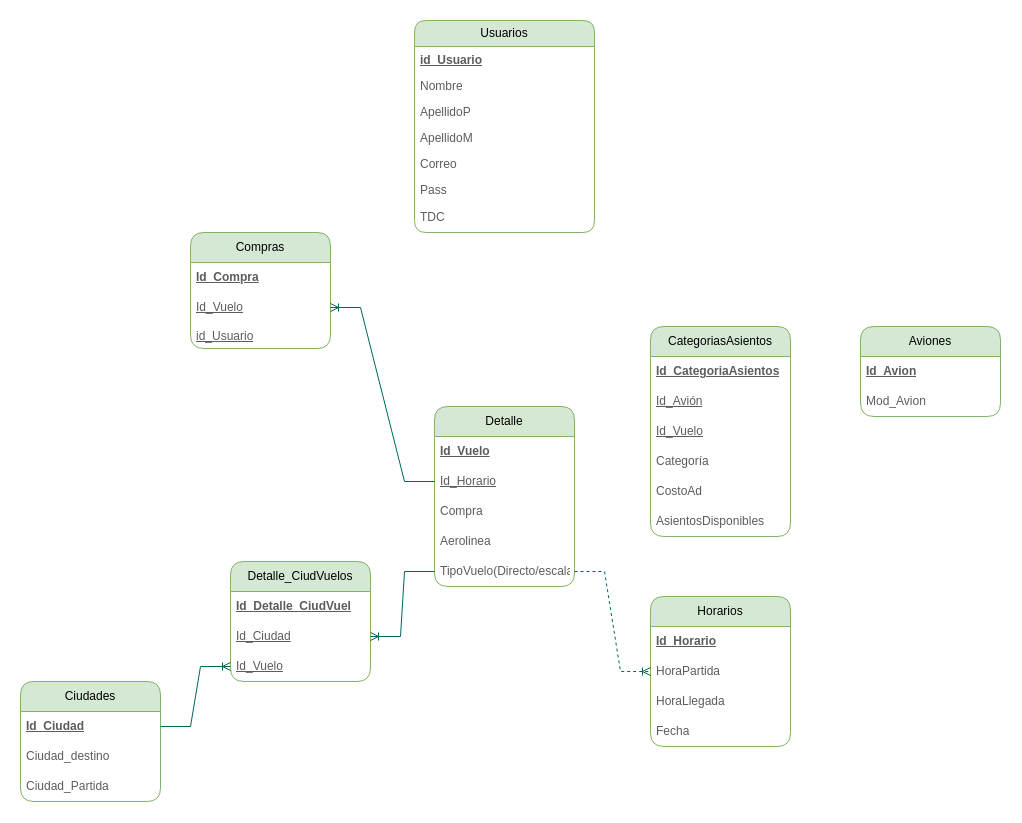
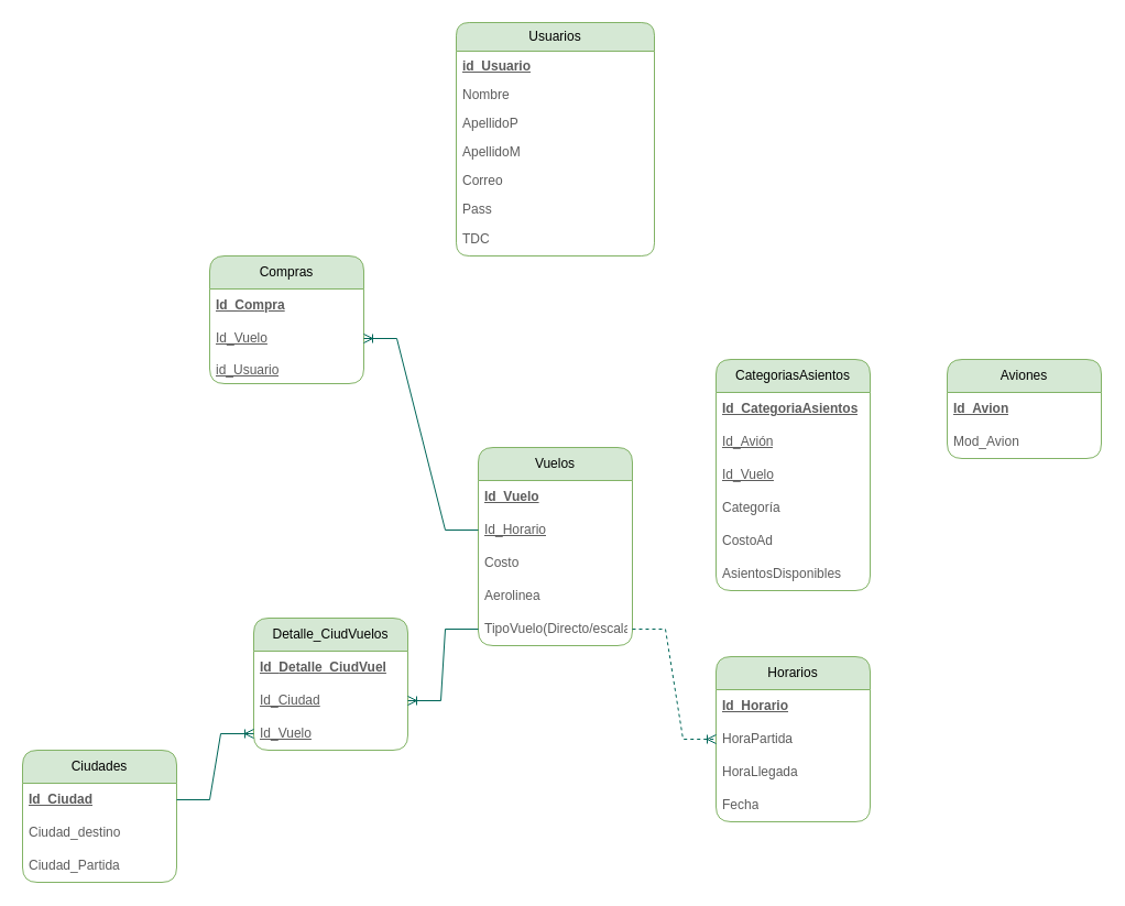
  <mxCell id="0" />
  <mxCell id="1" parent="0" />
  <mxCell id="2" value="Usuarios" style="swimlane;fontStyle=0;childLayout=stackLayout;horizontal=1;startSize=26;fillColor=#d5e8d4;horizontalStack=0;resizeParent=1;resizeParentMax=0;resizeLast=0;collapsible=1;marginBottom=0;whiteSpace=wrap;html=1;rounded=1;labelBackgroundColor=none;strokeColor=#82b366;swimlaneFillColor=none;" parent="1" vertex="1"><mxGeometry x="414" y="20" width="180" height="212" as="geometry" /></mxCell>
  <mxCell id="3" value="id_Usuario" style="text;strokeColor=none;fillColor=none;align=left;verticalAlign=top;spacingLeft=4;spacingRight=4;overflow=hidden;rotatable=0;points=[[0,0.5],[1,0.5]];portConstraint=eastwest;whiteSpace=wrap;html=1;rounded=1;labelBackgroundColor=none;fontColor=#5C5C5C;fontStyle=5" parent="2" vertex="1"><mxGeometry y="26" width="180" height="26" as="geometry" /></mxCell>
  <mxCell id="4" value="Nombre" style="text;strokeColor=none;fillColor=none;align=left;verticalAlign=top;spacingLeft=4;spacingRight=4;overflow=hidden;rotatable=0;points=[[0,0.5],[1,0.5]];portConstraint=eastwest;whiteSpace=wrap;html=1;rounded=1;labelBackgroundColor=none;fontColor=#5C5C5C;" parent="2" vertex="1"><mxGeometry y="52" width="180" height="26" as="geometry" /></mxCell>
  <mxCell id="5" value="ApellidoP" style="text;strokeColor=none;fillColor=none;align=left;verticalAlign=top;spacingLeft=4;spacingRight=4;overflow=hidden;rotatable=0;points=[[0,0.5],[1,0.5]];portConstraint=eastwest;whiteSpace=wrap;html=1;rounded=1;labelBackgroundColor=none;fontColor=#5C5C5C;" parent="2" vertex="1"><mxGeometry y="78" width="180" height="26" as="geometry" /></mxCell>
  <mxCell id="6" value="ApellidoM" style="text;strokeColor=none;fillColor=none;align=left;verticalAlign=top;spacingLeft=4;spacingRight=4;overflow=hidden;rotatable=0;points=[[0,0.5],[1,0.5]];portConstraint=eastwest;whiteSpace=wrap;html=1;rounded=1;labelBackgroundColor=none;fontColor=#5C5C5C;" parent="2" vertex="1"><mxGeometry y="104" width="180" height="26" as="geometry" /></mxCell>
  <mxCell id="7" value="Correo" style="text;strokeColor=none;fillColor=none;align=left;verticalAlign=top;spacingLeft=4;spacingRight=4;overflow=hidden;rotatable=0;points=[[0,0.5],[1,0.5]];portConstraint=eastwest;whiteSpace=wrap;html=1;rounded=1;labelBackgroundColor=none;fontColor=#5C5C5C;" parent="2" vertex="1"><mxGeometry y="130" width="180" height="26" as="geometry" /></mxCell>
  <mxCell id="8" value="Pass" style="text;strokeColor=none;fillColor=none;align=left;verticalAlign=top;spacingLeft=4;spacingRight=4;overflow=hidden;rotatable=0;points=[[0,0.5],[1,0.5]];portConstraint=eastwest;whiteSpace=wrap;html=1;rounded=1;labelBackgroundColor=none;fontColor=#5C5C5C;" parent="2" vertex="1"><mxGeometry y="156" width="180" height="26" as="geometry" /></mxCell>
  <mxCell id="9" value="TDC" style="text;strokeColor=none;fillColor=none;align=left;verticalAlign=middle;spacingLeft=4;spacingRight=4;overflow=hidden;points=[[0,0.5],[1,0.5]];portConstraint=eastwest;rotatable=0;whiteSpace=wrap;html=1;labelBackgroundColor=none;fontColor=#5C5C5C;rounded=1;" parent="2" vertex="1"><mxGeometry y="182" width="180" height="30" as="geometry" /></mxCell>
- <mxCell id="10" value="Detalle" style="swimlane;fontStyle=0;childLayout=stackLayout;horizontal=1;startSize=30;horizontalStack=0;resizeParent=1;resizeParentMax=0;resizeLast=0;collapsible=1;marginBottom=0;whiteSpace=wrap;html=1;labelBackgroundColor=none;fillColor=#d5e8d4;strokeColor=#82b366;rounded=1;swimlaneFillColor=none;" parent="1" vertex="1"><mxGeometry x="434" y="406" width="140" height="180" as="geometry" /></mxCell>
+ <mxCell id="10" value="Vuelos" style="swimlane;fontStyle=0;childLayout=stackLayout;horizontal=1;startSize=30;horizontalStack=0;resizeParent=1;resizeParentMax=0;resizeLast=0;collapsible=1;marginBottom=0;whiteSpace=wrap;html=1;labelBackgroundColor=none;fillColor=#d5e8d4;strokeColor=#82b366;rounded=1;swimlaneFillColor=none;" parent="1" vertex="1"><mxGeometry x="434" y="406" width="140" height="180" as="geometry" /></mxCell>
  <mxCell id="11" value="&lt;b&gt;&lt;u&gt;Id_Vuelo&lt;/u&gt;&lt;/b&gt;" style="text;strokeColor=none;fillColor=none;align=left;verticalAlign=middle;spacingLeft=4;spacingRight=4;overflow=hidden;points=[[0,0.5],[1,0.5]];portConstraint=eastwest;rotatable=0;whiteSpace=wrap;html=1;labelBackgroundColor=none;fontColor=#5C5C5C;rounded=1;" parent="10" vertex="1"><mxGeometry y="30" width="140" height="30" as="geometry" /></mxCell>
  <mxCell id="12" value="Id_Horario" style="text;strokeColor=none;fillColor=none;align=left;verticalAlign=middle;spacingLeft=4;spacingRight=4;overflow=hidden;points=[[0,0.5],[1,0.5]];portConstraint=eastwest;rotatable=0;whiteSpace=wrap;html=1;labelBackgroundColor=none;fontColor=#5C5C5C;rounded=1;fontStyle=4" parent="10" vertex="1"><mxGeometry y="60" width="140" height="30" as="geometry" /></mxCell>
- <mxCell id="13" value="Compra" style="text;strokeColor=none;fillColor=none;align=left;verticalAlign=middle;spacingLeft=4;spacingRight=4;overflow=hidden;points=[[0,0.5],[1,0.5]];portConstraint=eastwest;rotatable=0;whiteSpace=wrap;html=1;labelBackgroundColor=none;fontColor=#5C5C5C;rounded=1;" parent="10" vertex="1"><mxGeometry y="90" width="140" height="30" as="geometry" /></mxCell>
+ <mxCell id="13" value="Costo" style="text;strokeColor=none;fillColor=none;align=left;verticalAlign=middle;spacingLeft=4;spacingRight=4;overflow=hidden;points=[[0,0.5],[1,0.5]];portConstraint=eastwest;rotatable=0;whiteSpace=wrap;html=1;labelBackgroundColor=none;fontColor=#5C5C5C;rounded=1;" parent="10" vertex="1"><mxGeometry y="90" width="140" height="30" as="geometry" /></mxCell>
  <mxCell id="14" value="Aerolinea" style="text;strokeColor=none;fillColor=none;align=left;verticalAlign=middle;spacingLeft=4;spacingRight=4;overflow=hidden;points=[[0,0.5],[1,0.5]];portConstraint=eastwest;rotatable=0;whiteSpace=wrap;html=1;labelBackgroundColor=none;fontColor=#5C5C5C;rounded=1;" parent="10" vertex="1"><mxGeometry y="120" width="140" height="30" as="geometry" /></mxCell>
  <mxCell id="15" value="TipoVuelo(Directo/escalas)" style="text;strokeColor=none;fillColor=none;align=left;verticalAlign=middle;spacingLeft=4;spacingRight=4;overflow=hidden;points=[[0,0.5],[1,0.5]];portConstraint=eastwest;rotatable=0;whiteSpace=wrap;html=1;labelBackgroundColor=none;fontColor=#5C5C5C;rounded=1;" parent="10" vertex="1"><mxGeometry y="150" width="140" height="30" as="geometry" /></mxCell>
  <mxCell id="16" value="Detalle_CiudVuelos" style="swimlane;fontStyle=0;childLayout=stackLayout;horizontal=1;startSize=30;horizontalStack=0;resizeParent=1;resizeParentMax=0;resizeLast=0;collapsible=1;marginBottom=0;whiteSpace=wrap;html=1;labelBackgroundColor=none;fillColor=#d5e8d4;strokeColor=#82b366;rounded=1;swimlaneFillColor=none;" parent="1" vertex="1"><mxGeometry x="230" y="561" width="140" height="120" as="geometry" /></mxCell>
  <mxCell id="17" value="Id_&lt;span style=&quot;text-align: center;&quot;&gt;Detalle_CiudVuel&lt;/span&gt;" style="text;strokeColor=none;fillColor=none;align=left;verticalAlign=middle;spacingLeft=4;spacingRight=4;overflow=hidden;points=[[0,0.5],[1,0.5]];portConstraint=eastwest;rotatable=0;whiteSpace=wrap;html=1;labelBackgroundColor=none;fontColor=#5C5C5C;rounded=1;fontStyle=5" parent="16" vertex="1"><mxGeometry y="30" width="140" height="30" as="geometry" /></mxCell>
  <mxCell id="18" value="Id_Ciudad" style="text;strokeColor=none;fillColor=none;align=left;verticalAlign=middle;spacingLeft=4;spacingRight=4;overflow=hidden;points=[[0,0.5],[1,0.5]];portConstraint=eastwest;rotatable=0;whiteSpace=wrap;html=1;labelBackgroundColor=none;fontColor=#5C5C5C;rounded=1;fontStyle=4" parent="16" vertex="1"><mxGeometry y="60" width="140" height="30" as="geometry" /></mxCell>
  <mxCell id="19" value="Id_Vuelo" style="text;strokeColor=none;fillColor=none;align=left;verticalAlign=middle;spacingLeft=4;spacingRight=4;overflow=hidden;points=[[0,0.5],[1,0.5]];portConstraint=eastwest;rotatable=0;whiteSpace=wrap;html=1;labelBackgroundColor=none;fontColor=#5C5C5C;rounded=1;fontStyle=4" parent="16" vertex="1"><mxGeometry y="90" width="140" height="30" as="geometry" /></mxCell>
  <mxCell id="20" value="Horarios" style="swimlane;fontStyle=0;childLayout=stackLayout;horizontal=1;startSize=30;horizontalStack=0;resizeParent=1;resizeParentMax=0;resizeLast=0;collapsible=1;marginBottom=0;whiteSpace=wrap;html=1;labelBackgroundColor=none;fillColor=#d5e8d4;strokeColor=#82b366;rounded=1;swimlaneFillColor=none;" parent="1" vertex="1"><mxGeometry x="650" y="596" width="140" height="150" as="geometry" /></mxCell>
  <mxCell id="21" value="Id_Horario" style="text;strokeColor=none;fillColor=none;align=left;verticalAlign=middle;spacingLeft=4;spacingRight=4;overflow=hidden;points=[[0,0.5],[1,0.5]];portConstraint=eastwest;rotatable=0;whiteSpace=wrap;html=1;labelBackgroundColor=none;fontColor=#5C5C5C;rounded=1;fontStyle=5" parent="20" vertex="1"><mxGeometry y="30" width="140" height="30" as="geometry" /></mxCell>
  <mxCell id="22" value="HoraPartida" style="text;strokeColor=none;fillColor=none;align=left;verticalAlign=middle;spacingLeft=4;spacingRight=4;overflow=hidden;points=[[0,0.5],[1,0.5]];portConstraint=eastwest;rotatable=0;whiteSpace=wrap;html=1;labelBackgroundColor=none;fontColor=#5C5C5C;rounded=1;" parent="20" vertex="1"><mxGeometry y="60" width="140" height="30" as="geometry" /></mxCell>
  <mxCell id="23" value="HoraLlegada" style="text;strokeColor=none;fillColor=none;align=left;verticalAlign=middle;spacingLeft=4;spacingRight=4;overflow=hidden;points=[[0,0.5],[1,0.5]];portConstraint=eastwest;rotatable=0;whiteSpace=wrap;html=1;labelBackgroundColor=none;fontColor=#5C5C5C;rounded=1;" parent="20" vertex="1"><mxGeometry y="90" width="140" height="30" as="geometry" /></mxCell>
  <mxCell id="24" value="Fecha" style="text;strokeColor=none;fillColor=none;align=left;verticalAlign=middle;spacingLeft=4;spacingRight=4;overflow=hidden;points=[[0,0.5],[1,0.5]];portConstraint=eastwest;rotatable=0;whiteSpace=wrap;html=1;labelBackgroundColor=none;fontColor=#5C5C5C;rounded=1;" parent="20" vertex="1"><mxGeometry y="120" width="140" height="30" as="geometry" /></mxCell>
  <mxCell id="25" value="Compras" style="swimlane;fontStyle=0;childLayout=stackLayout;horizontal=1;startSize=30;horizontalStack=0;resizeParent=1;resizeParentMax=0;resizeLast=0;collapsible=1;marginBottom=0;whiteSpace=wrap;html=1;labelBackgroundColor=none;fillColor=#d5e8d4;strokeColor=#82b366;rounded=1;swimlaneFillColor=none;" parent="1" vertex="1"><mxGeometry x="190" y="232" width="140" height="116" as="geometry" /></mxCell>
  <mxCell id="26" value="Id_Compra" style="text;strokeColor=none;fillColor=none;align=left;verticalAlign=middle;spacingLeft=4;spacingRight=4;overflow=hidden;points=[[0,0.5],[1,0.5]];portConstraint=eastwest;rotatable=0;whiteSpace=wrap;html=1;labelBackgroundColor=none;fontColor=#5C5C5C;rounded=1;fontStyle=5" parent="25" vertex="1"><mxGeometry y="30" width="140" height="30" as="geometry" /></mxCell>
  <mxCell id="27" value="Id_Vuelo" style="text;strokeColor=none;fillColor=none;align=left;verticalAlign=middle;spacingLeft=4;spacingRight=4;overflow=hidden;points=[[0,0.5],[1,0.5]];portConstraint=eastwest;rotatable=0;whiteSpace=wrap;html=1;labelBackgroundColor=none;fontColor=#5C5C5C;rounded=1;fontStyle=4" parent="25" vertex="1"><mxGeometry y="60" width="140" height="30" as="geometry" /></mxCell>
  <mxCell id="28" value="id_Usuario" style="text;strokeColor=none;fillColor=none;align=left;verticalAlign=top;spacingLeft=4;spacingRight=4;overflow=hidden;rotatable=0;points=[[0,0.5],[1,0.5]];portConstraint=eastwest;whiteSpace=wrap;html=1;rounded=1;labelBackgroundColor=none;fontColor=#5C5C5C;fontStyle=4" parent="25" vertex="1"><mxGeometry y="90" width="140" height="26" as="geometry" /></mxCell>
  <mxCell id="29" value="Aviones" style="swimlane;fontStyle=0;childLayout=stackLayout;horizontal=1;startSize=30;horizontalStack=0;resizeParent=1;resizeParentMax=0;resizeLast=0;collapsible=1;marginBottom=0;whiteSpace=wrap;html=1;labelBackgroundColor=none;fillColor=#d5e8d4;strokeColor=#82b366;rounded=1;swimlaneFillColor=none;" parent="1" vertex="1"><mxGeometry x="860" y="326" width="140" height="90" as="geometry" /></mxCell>
  <mxCell id="30" value="Id_Avion" style="text;strokeColor=none;fillColor=none;align=left;verticalAlign=middle;spacingLeft=4;spacingRight=4;overflow=hidden;points=[[0,0.5],[1,0.5]];portConstraint=eastwest;rotatable=0;whiteSpace=wrap;html=1;labelBackgroundColor=none;fontColor=#5C5C5C;rounded=1;fontStyle=5" parent="29" vertex="1"><mxGeometry y="30" width="140" height="30" as="geometry" /></mxCell>
  <mxCell id="31" value="Mod_Avion" style="text;strokeColor=none;fillColor=none;align=left;verticalAlign=middle;spacingLeft=4;spacingRight=4;overflow=hidden;points=[[0,0.5],[1,0.5]];portConstraint=eastwest;rotatable=0;whiteSpace=wrap;html=1;labelBackgroundColor=none;fontColor=#5C5C5C;rounded=1;" parent="29" vertex="1"><mxGeometry y="60" width="140" height="30" as="geometry" /></mxCell>
  <mxCell id="32" value="CategoriasAsientos" style="swimlane;fontStyle=0;childLayout=stackLayout;horizontal=1;startSize=30;horizontalStack=0;resizeParent=1;resizeParentMax=0;resizeLast=0;collapsible=1;marginBottom=0;whiteSpace=wrap;html=1;labelBackgroundColor=none;fillColor=#d5e8d4;strokeColor=#82b366;rounded=1;swimlaneFillColor=none;" parent="1" vertex="1"><mxGeometry x="650" y="326" width="140" height="210" as="geometry" /></mxCell>
  <mxCell id="33" value="Id_CategoriaAsientos" style="text;strokeColor=none;fillColor=none;align=left;verticalAlign=middle;spacingLeft=4;spacingRight=4;overflow=hidden;points=[[0,0.5],[1,0.5]];portConstraint=eastwest;rotatable=0;whiteSpace=wrap;html=1;labelBackgroundColor=none;fontColor=#5C5C5C;rounded=1;fontStyle=5" parent="32" vertex="1"><mxGeometry y="30" width="140" height="30" as="geometry" /></mxCell>
  <mxCell id="34" value="Id_Avión" style="text;strokeColor=none;fillColor=none;align=left;verticalAlign=middle;spacingLeft=4;spacingRight=4;overflow=hidden;points=[[0,0.5],[1,0.5]];portConstraint=eastwest;rotatable=0;whiteSpace=wrap;html=1;labelBackgroundColor=none;fontColor=#5C5C5C;rounded=1;fontStyle=4" parent="32" vertex="1"><mxGeometry y="60" width="140" height="30" as="geometry" /></mxCell>
  <mxCell id="35" value="&lt;span&gt;&lt;u&gt;Id_Vuelo&lt;/u&gt;&lt;/span&gt;" style="text;strokeColor=none;fillColor=none;align=left;verticalAlign=middle;spacingLeft=4;spacingRight=4;overflow=hidden;points=[[0,0.5],[1,0.5]];portConstraint=eastwest;rotatable=0;whiteSpace=wrap;html=1;labelBackgroundColor=none;fontColor=#5C5C5C;rounded=1;fontStyle=0" parent="32" vertex="1"><mxGeometry y="90" width="140" height="30" as="geometry" /></mxCell>
  <mxCell id="36" value="Categoría" style="text;strokeColor=none;fillColor=none;align=left;verticalAlign=middle;spacingLeft=4;spacingRight=4;overflow=hidden;points=[[0,0.5],[1,0.5]];portConstraint=eastwest;rotatable=0;whiteSpace=wrap;html=1;labelBackgroundColor=none;fontColor=#5C5C5C;rounded=1;" parent="32" vertex="1"><mxGeometry y="120" width="140" height="30" as="geometry" /></mxCell>
  <mxCell id="37" value="CostoAd" style="text;strokeColor=none;fillColor=none;align=left;verticalAlign=middle;spacingLeft=4;spacingRight=4;overflow=hidden;points=[[0,0.5],[1,0.5]];portConstraint=eastwest;rotatable=0;whiteSpace=wrap;html=1;labelBackgroundColor=none;fontColor=#5C5C5C;rounded=1;" parent="32" vertex="1"><mxGeometry y="150" width="140" height="30" as="geometry" /></mxCell>
  <mxCell id="38" value="AsientosDisponibles" style="text;strokeColor=none;fillColor=none;align=left;verticalAlign=middle;spacingLeft=4;spacingRight=4;overflow=hidden;points=[[0,0.5],[1,0.5]];portConstraint=eastwest;rotatable=0;whiteSpace=wrap;html=1;labelBackgroundColor=none;fontColor=#5C5C5C;rounded=1;" parent="32" vertex="1"><mxGeometry y="180" width="140" height="30" as="geometry" /></mxCell>
  <mxCell id="39" value="Ciudades" style="swimlane;fontStyle=0;childLayout=stackLayout;horizontal=1;startSize=30;horizontalStack=0;resizeParent=1;resizeParentMax=0;resizeLast=0;collapsible=1;marginBottom=0;whiteSpace=wrap;html=1;labelBackgroundColor=none;fillColor=#d5e8d4;strokeColor=#82b366;rounded=1;swimlaneFillColor=none;" parent="1" vertex="1"><mxGeometry x="20" y="681" width="140" height="120" as="geometry" /></mxCell>
  <mxCell id="40" value="Id_Ciudad" style="text;strokeColor=none;fillColor=none;align=left;verticalAlign=middle;spacingLeft=4;spacingRight=4;overflow=hidden;points=[[0,0.5],[1,0.5]];portConstraint=eastwest;rotatable=0;whiteSpace=wrap;html=1;labelBackgroundColor=none;fontColor=#5C5C5C;rounded=1;fontStyle=5" parent="39" vertex="1"><mxGeometry y="30" width="140" height="30" as="geometry" /></mxCell>
  <mxCell id="41" value="Ciudad_destino" style="text;strokeColor=none;fillColor=none;align=left;verticalAlign=middle;spacingLeft=4;spacingRight=4;overflow=hidden;points=[[0,0.5],[1,0.5]];portConstraint=eastwest;rotatable=0;whiteSpace=wrap;html=1;labelBackgroundColor=none;fontColor=#5C5C5C;rounded=1;" parent="39" vertex="1"><mxGeometry y="60" width="140" height="30" as="geometry" /></mxCell>
  <mxCell id="42" value="Ciudad_Partida" style="text;strokeColor=none;fillColor=none;align=left;verticalAlign=middle;spacingLeft=4;spacingRight=4;overflow=hidden;points=[[0,0.5],[1,0.5]];portConstraint=eastwest;rotatable=0;whiteSpace=wrap;html=1;labelBackgroundColor=none;fontColor=#5C5C5C;rounded=1;" vertex="1" parent="39"><mxGeometry y="90" width="140" height="30" as="geometry" /></mxCell>
  <mxCell id="43" value="" style="edgeStyle=entityRelationEdgeStyle;fontSize=12;html=1;endArrow=ERoneToMany;rounded=0;strokeColor=#006658;fontColor=#5C5C5C;fillColor=#21C0A5;entryX=1;entryY=0.5;entryDx=0;entryDy=0;exitX=0;exitY=0.5;exitDx=0;exitDy=0;" parent="1" source="12" target="27" edge="1"><mxGeometry width="100" height="100" relative="1" as="geometry"><mxPoint x="910" y="496" as="sourcePoint" /><mxPoint x="1010" y="396" as="targetPoint" /></mxGeometry></mxCell>
  <mxCell id="44" value="" style="edgeStyle=entityRelationEdgeStyle;fontSize=12;html=1;endArrow=ERoneToMany;rounded=0;strokeColor=#006658;fontColor=#5C5C5C;fillColor=#21C0A5;exitX=0;exitY=0.5;exitDx=0;exitDy=0;entryX=1;entryY=0.5;entryDx=0;entryDy=0;" parent="1" source="15" target="18" edge="1"><mxGeometry width="100" height="100" relative="1" as="geometry"><mxPoint x="920" y="506" as="sourcePoint" /><mxPoint x="1020" y="406" as="targetPoint" /></mxGeometry></mxCell>
  <mxCell id="45" value="" style="edgeStyle=entityRelationEdgeStyle;fontSize=12;html=1;endArrow=ERoneToMany;rounded=0;strokeColor=#006658;fontColor=#5C5C5C;fillColor=#21C0A5;exitX=1;exitY=0.5;exitDx=0;exitDy=0;" parent="1" source="40" target="19" edge="1"><mxGeometry width="100" height="100" relative="1" as="geometry"><mxPoint x="930" y="516" as="sourcePoint" /><mxPoint x="1030" y="416" as="targetPoint" /></mxGeometry></mxCell>
  <mxCell id="46" value="" style="edgeStyle=entityRelationEdgeStyle;fontSize=12;html=1;endArrow=ERoneToMany;rounded=0;strokeColor=#006658;fontColor=#5C5C5C;fillColor=#21C0A5;exitX=1;exitY=0.5;exitDx=0;exitDy=0;dashed=1;" parent="1" source="15" target="20" edge="1"><mxGeometry width="100" height="100" relative="1" as="geometry"><mxPoint x="940" y="526" as="sourcePoint" /><mxPoint x="1040" y="426" as="targetPoint" /><Array as="points"><mxPoint x="604" y="546" /><mxPoint x="630" y="636" /></Array></mxGeometry></mxCell>
